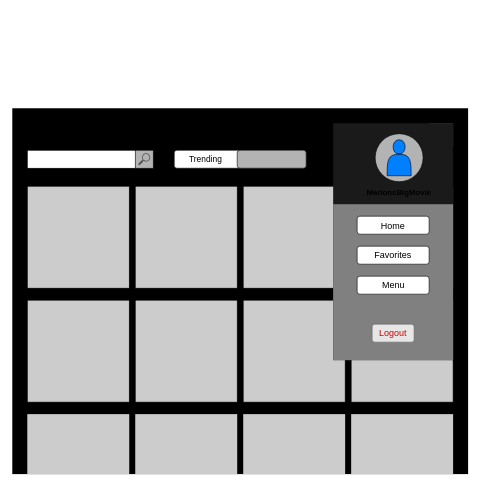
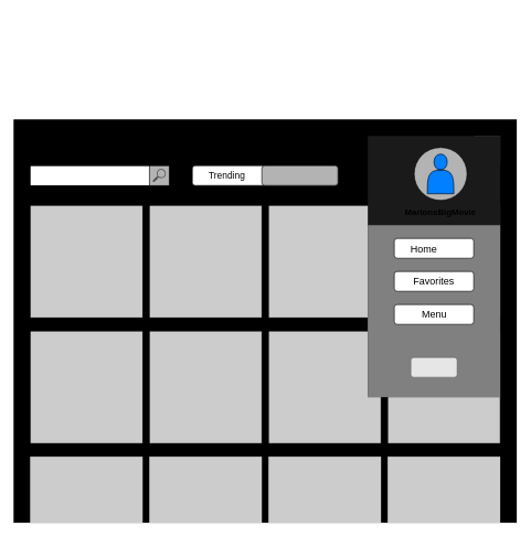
  <mxCell id="0" />
  <mxCell id="1" parent="0" />
  <mxCell id="2" value="" style="rounded=0;whiteSpace=wrap;html=1;fillColor=#000000;strokeColor=none;" parent="1" vertex="1"><mxGeometry x="20" y="180" width="760" height="610" as="geometry" /></mxCell>
  <mxCell id="3" value="" style="whiteSpace=wrap;html=1;aspect=fixed;fillColor=#CCCCCC;" parent="1" vertex="1"><mxGeometry x="715" y="205" width="40" height="40" as="geometry" /></mxCell>
  <mxCell id="4" value="" style="rounded=0;whiteSpace=wrap;html=1;fillColor=#000000;" parent="1" vertex="1"><mxGeometry x="720" y="212.5" width="30" height="10" as="geometry" /></mxCell>
  <mxCell id="5" value="" style="rounded=0;whiteSpace=wrap;html=1;fillColor=#000000;" parent="1" vertex="1"><mxGeometry x="720" y="230" width="30" height="10" as="geometry" /></mxCell>
  <mxCell id="6" value="" style="rounded=1;whiteSpace=wrap;html=1;fillColor=#FFFFFF;" parent="1" vertex="1"><mxGeometry x="290" y="250" width="220" height="30" as="geometry" /></mxCell>
  <mxCell id="7" value="" style="rounded=1;whiteSpace=wrap;html=1;fillColor=#B3B3B3;" parent="1" vertex="1"><mxGeometry x="395" y="250" width="115" height="30" as="geometry" /></mxCell>
  <mxCell id="8" value="" style="rounded=0;whiteSpace=wrap;html=1;fillColor=#FFFFFF;" parent="1" vertex="1"><mxGeometry x="45" y="250" width="210" height="30" as="geometry" /></mxCell>
  <mxCell id="9" value="" style="rounded=0;whiteSpace=wrap;html=1;fillColor=#B3B3B3;" parent="1" vertex="1"><mxGeometry x="225" y="250" width="30" height="30" as="geometry" /></mxCell>
  <mxCell id="10" value="" style="sketch=0;pointerEvents=1;shadow=0;dashed=0;html=1;strokeColor=none;fillColor=#505050;labelPosition=center;verticalLabelPosition=bottom;verticalAlign=top;outlineConnect=0;align=center;shape=mxgraph.office.concepts.search;" parent="1" vertex="1"><mxGeometry x="230" y="255" width="20" height="20" as="geometry" /></mxCell>
  <mxCell id="11" value="&lt;font color=&quot;#000000&quot; style=&quot;font-size: 14px&quot;&gt;Trending&lt;/font&gt;&lt;span style=&quot;color: rgba(0 , 0 , 0 , 0) ; font-family: monospace ; font-size: 0px&quot;&gt;%3CmxGraphModel%3E%3Croot%3E%3CmxCell%20id%3D%220%22%2F%3E%3CmxCell%20id%3D%221%22%20parent%3D%220%22%2F%3E%3CmxCell%20id%3D%222%22%20value%3D%22%26lt%3Bfont%20color%3D%26quot%3B%23000000%26quot%3B%20style%3D%26quot%3Bfont-size%3A%2014px%26quot%3B%26gt%3BSearch%26lt%3B%2Ffont%26gt%3B%22%20style%3D%22text%3Bhtml%3D1%3BstrokeColor%3Dnone%3BfillColor%3Dnone%3Balign%3Dcenter%3BverticalAlign%3Dmiddle%3BwhiteSpace%3Dwrap%3Brounded%3D0%3B%22%20vertex%3D%221%22%20parent%3D%221%22%3E%3CmxGeometry%20x%3D%2270%22%20y%3D%22330%22%20width%3D%22180%22%20height%3D%2230%22%20as%3D%22geometry%22%2F%3E%3C%2FmxCell%3E%3C%2Froot%3E%3C%2FmxGraphModel%3E&lt;/span&gt;" style="text;html=1;strokeColor=none;fillColor=none;align=center;verticalAlign=middle;whiteSpace=wrap;rounded=0;" parent="1" vertex="1"><mxGeometry x="290" y="250" width="105" height="30" as="geometry" /></mxCell>
  <mxCell id="12" value="" style="whiteSpace=wrap;html=1;aspect=fixed;fontSize=14;fontColor=#000000;fillColor=#CCCCCC;" parent="1" vertex="1"><mxGeometry x="45" y="310" width="170" height="170" as="geometry" /></mxCell>
  <mxCell id="13" value="" style="whiteSpace=wrap;html=1;aspect=fixed;fontSize=14;fontColor=#000000;fillColor=#CCCCCC;" parent="1" vertex="1"><mxGeometry x="225" y="310" width="170" height="170" as="geometry" /></mxCell>
  <mxCell id="14" value="" style="whiteSpace=wrap;html=1;aspect=fixed;fontSize=14;fontColor=#000000;fillColor=#CCCCCC;" parent="1" vertex="1"><mxGeometry x="405" y="310" width="170" height="170" as="geometry" /></mxCell>
  <mxCell id="15" value="" style="whiteSpace=wrap;html=1;aspect=fixed;fontSize=14;fontColor=#000000;fillColor=#CCCCCC;" parent="1" vertex="1"><mxGeometry x="585" y="310" width="170" height="170" as="geometry" /></mxCell>
  <mxCell id="16" value="" style="whiteSpace=wrap;html=1;aspect=fixed;fontSize=14;fontColor=#000000;fillColor=#CCCCCC;" parent="1" vertex="1"><mxGeometry x="405" y="500" width="170" height="170" as="geometry" /></mxCell>
  <mxCell id="17" value="" style="whiteSpace=wrap;html=1;aspect=fixed;fontSize=14;fontColor=#000000;fillColor=#CCCCCC;" parent="1" vertex="1"><mxGeometry x="585" y="500" width="170" height="170" as="geometry" /></mxCell>
  <mxCell id="18" value="" style="whiteSpace=wrap;html=1;aspect=fixed;fontSize=14;fontColor=#000000;fillColor=#CCCCCC;" parent="1" vertex="1"><mxGeometry x="45" y="500" width="170" height="170" as="geometry" /></mxCell>
  <mxCell id="19" value="" style="whiteSpace=wrap;html=1;aspect=fixed;fontSize=14;fontColor=#000000;fillColor=#CCCCCC;" parent="1" vertex="1"><mxGeometry x="225" y="500" width="170" height="170" as="geometry" /></mxCell>
  <mxCell id="20" value="" style="rounded=0;whiteSpace=wrap;html=1;fontSize=14;fontColor=#000000;fillColor=#CCCCCC;strokeColor=none;" parent="1" vertex="1"><mxGeometry x="45" y="690" width="170" height="100" as="geometry" /></mxCell>
  <mxCell id="21" value="" style="rounded=0;whiteSpace=wrap;html=1;fontSize=14;fontColor=#000000;fillColor=#CCCCCC;strokeColor=none;" parent="1" vertex="1"><mxGeometry x="225" y="690" width="170" height="100" as="geometry" /></mxCell>
  <mxCell id="22" value="" style="rounded=0;whiteSpace=wrap;html=1;fontSize=14;fontColor=#000000;fillColor=#CCCCCC;strokeColor=none;" parent="1" vertex="1"><mxGeometry x="405" y="690" width="170" height="100" as="geometry" /></mxCell>
  <mxCell id="23" value="" style="rounded=0;whiteSpace=wrap;html=1;fontSize=14;fontColor=#000000;fillColor=#CCCCCC;strokeColor=none;" parent="1" vertex="1"><mxGeometry x="585" y="690" width="170" height="100" as="geometry" /></mxCell>
  <mxCell id="24" value="&lt;font style=&quot;font-size: 38px&quot; color=&quot;#ffffff&quot;&gt;Home w/ Menu&lt;/font&gt;" style="text;strokeColor=none;fillColor=none;html=1;fontSize=24;fontStyle=1;verticalAlign=middle;align=center;fontColor=#000000;" parent="1" vertex="1"><mxGeometry x="230" y="20" width="510" height="100" as="geometry" /></mxCell>
  <mxCell id="25" value="" style="rounded=0;whiteSpace=wrap;html=1;fillColor=#1A1A1A;strokeColor=none;" parent="1" vertex="1"><mxGeometry x="555" y="205" width="200" height="395" as="geometry" /></mxCell>
  <mxCell id="26" value="" style="ellipse;whiteSpace=wrap;html=1;aspect=fixed;fillColor=#B3B3B3;" parent="1" vertex="1"><mxGeometry x="625" y="222.5" width="80" height="80" as="geometry" /></mxCell>
  <mxCell id="27" value="" style="shape=actor;whiteSpace=wrap;html=1;fillColor=#007FFF;" parent="1" vertex="1"><mxGeometry x="645" y="232.5" width="40" height="60" as="geometry" /></mxCell>
  <mxCell id="28" value="&lt;b&gt;&lt;font style=&quot;font-size: 13px&quot;&gt;MarlonsBigMovie&lt;/font&gt;&lt;/b&gt;" style="text;html=1;strokeColor=none;fillColor=none;align=center;verticalAlign=middle;whiteSpace=wrap;rounded=0;" parent="1" vertex="1"><mxGeometry x="575" y="300" width="180" height="40" as="geometry" /></mxCell>
  <mxCell id="29" value="" style="rounded=0;whiteSpace=wrap;html=1;fontSize=13;fillColor=#808080;strokeColor=none;" parent="1" vertex="1"><mxGeometry x="555" y="340" width="200" height="260" as="geometry" /></mxCell>
  <mxCell id="30" value="" style="rounded=1;whiteSpace=wrap;html=1;fontSize=13;fillColor=#FFFFFF;" parent="1" vertex="1"><mxGeometry x="595" y="360" width="120" height="30" as="geometry" /></mxCell>
  <mxCell id="31" value="" style="rounded=1;whiteSpace=wrap;html=1;fontSize=13;fillColor=#FFFFFF;" parent="1" vertex="1"><mxGeometry x="595" y="410" width="120" height="30" as="geometry" /></mxCell>
  <mxCell id="32" value="" style="rounded=1;whiteSpace=wrap;html=1;fontSize=13;fillColor=#FFFFFF;" parent="1" vertex="1"><mxGeometry x="595" y="460" width="120" height="30" as="geometry" /></mxCell>
  <mxCell id="33" value="" style="rounded=1;whiteSpace=wrap;html=1;fontSize=13;fillColor=#E6E6E6;strokeColor=#666666;fontColor=#333333;" parent="1" vertex="1"><mxGeometry x="620" y="540" width="70" height="30" as="geometry" /></mxCell>
- <mxCell id="34" value="&lt;font style=&quot;font-size: 15px&quot; color=&quot;#cc0000&quot;&gt;Logout&lt;/font&gt;" style="text;html=1;strokeColor=none;fillColor=none;align=center;verticalAlign=middle;whiteSpace=wrap;rounded=0;fontSize=13;" parent="1" vertex="1"><mxGeometry x="630" y="545" width="50" height="20" as="geometry" /></mxCell>
- <mxCell id="35" value="&lt;font color=&quot;#000000&quot;&gt;Home&lt;/font&gt;" style="text;html=1;strokeColor=none;fillColor=none;align=center;verticalAlign=middle;whiteSpace=wrap;rounded=0;fontSize=15;fontColor=#CC0000;" parent="1" vertex="1"><mxGeometry x="620" y="365.5" width="70" height="19" as="geometry" /></mxCell>
+ <mxCell id="35" value="&lt;font color=&quot;#000000&quot;&gt;Home&lt;/font&gt;" style="text;html=1;strokeColor=none;fillColor=none;align=center;verticalAlign=middle;whiteSpace=wrap;rounded=0;fontSize=15;fontColor=#CC0000;" parent="1" vertex="1"><mxGeometry x="605" y="365.5" width="70" height="19" as="geometry" /></mxCell>
  <mxCell id="36" value="&lt;font color=&quot;#000000&quot;&gt;Favorites&lt;/font&gt;" style="text;html=1;strokeColor=none;fillColor=none;align=center;verticalAlign=middle;whiteSpace=wrap;rounded=0;fontSize=15;fontColor=#CC0000;" parent="1" vertex="1"><mxGeometry x="610" y="415" width="90" height="20" as="geometry" /></mxCell>
  <mxCell id="37" value="&lt;font color=&quot;#000000&quot;&gt;Menu&lt;/font&gt;" style="text;html=1;strokeColor=none;fillColor=none;align=center;verticalAlign=middle;whiteSpace=wrap;rounded=0;fontSize=15;fontColor=#CC0000;" parent="1" vertex="1"><mxGeometry x="622.5" y="465" width="65" height="20" as="geometry" /></mxCell>
